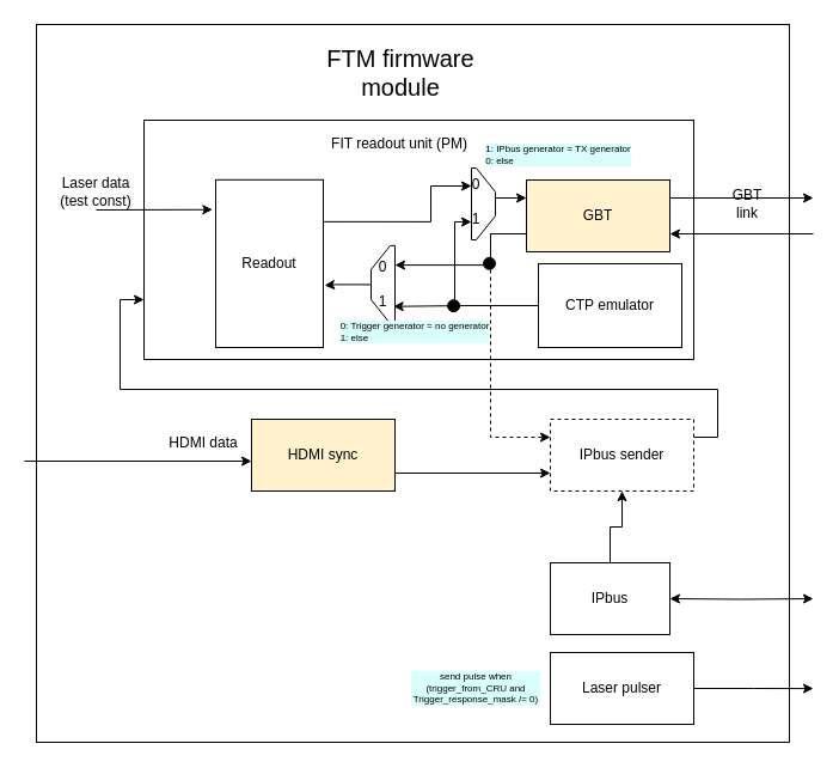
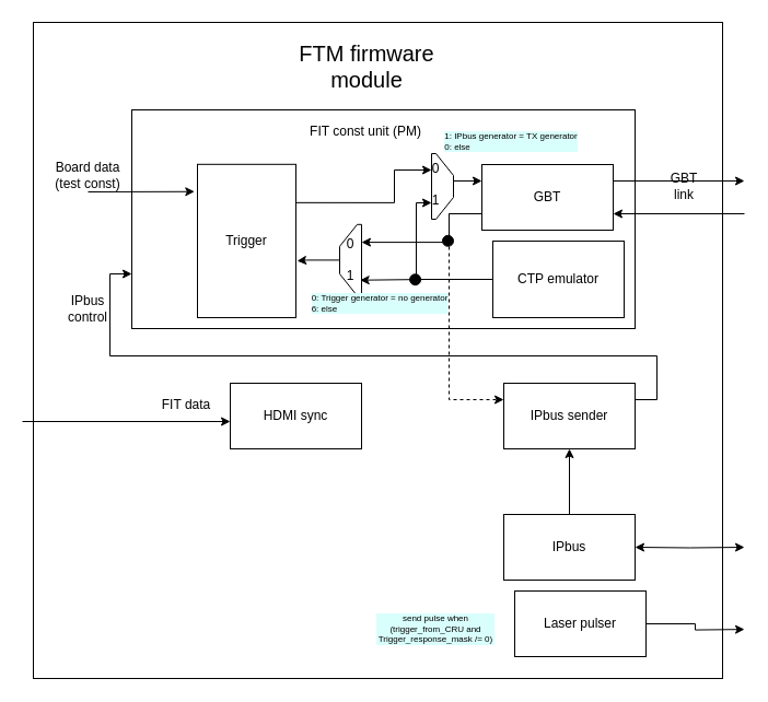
  <mxCell id="0" />
  <mxCell id="1" parent="0" />
  <mxCell id="2" value="" style="rounded=0;whiteSpace=wrap;html=1;labelBackgroundColor=#FFFFFF;strokeColor=#000000;fillColor=#FFFFFF;fontSize=12;fontColor=#000000;" vertex="1" parent="1"><mxGeometry x="30" y="20" width="630" height="600" as="geometry" /></mxCell>
  <mxCell id="3" value="" style="rounded=0;whiteSpace=wrap;html=1;" vertex="1" parent="1"><mxGeometry x="120" y="100" width="460" height="200" as="geometry" /></mxCell>
  <mxCell id="4" value="" style="endArrow=classic;html=1;entryX=-0.03;entryY=0.178;entryDx=0;entryDy=0;entryPerimeter=0;" edge="1" parent="1" target="22"><mxGeometry width="50" height="50" relative="1" as="geometry"><mxPoint x="80" y="175" as="sourcePoint" /><mxPoint x="420" y="450" as="targetPoint" /></mxGeometry></mxCell>
- <mxCell id="5" value="Laser data (test const)" style="text;html=1;strokeColor=none;fillColor=none;align=center;verticalAlign=middle;whiteSpace=wrap;rounded=0;" vertex="1" parent="1"><mxGeometry x="40" y="149.8" width="80" height="20" as="geometry" /></mxCell>
- <mxCell id="6" style="edgeStyle=orthogonalEdgeStyle;rounded=0;orthogonalLoop=1;jettySize=auto;html=1;exitX=1;exitY=0.75;exitDx=0;exitDy=0;entryX=0;entryY=0.75;entryDx=0;entryDy=0;" edge="1" parent="1" source="7" target="11"><mxGeometry relative="1" as="geometry" /></mxCell>
- <mxCell id="7" value="HDMI sync" style="rounded=0;whiteSpace=wrap;html=1;fillColor=#fff2cc;" vertex="1" parent="1"><mxGeometry x="210" y="350" width="120" height="60" as="geometry" /></mxCell>
- <mxCell id="8" value="IPbus" style="rounded=0;whiteSpace=wrap;html=1;" vertex="1" parent="1"><mxGeometry x="460" y="470" width="100" height="60" as="geometry" /></mxCell>
+ <mxCell id="5" value="Board data (test const)" style="text;html=1;strokeColor=none;fillColor=none;align=center;verticalAlign=middle;whiteSpace=wrap;rounded=0;" vertex="1" parent="1"><mxGeometry x="40" y="149.8" width="80" height="20" as="geometry" /></mxCell>
+ <mxCell id="7" value="HDMI sync" style="rounded=0;whiteSpace=wrap;html=1;" vertex="1" parent="1"><mxGeometry x="210" y="350" width="120" height="60" as="geometry" /></mxCell>
+ <mxCell id="8" value="IPbus" style="rounded=0;whiteSpace=wrap;html=1;" vertex="1" parent="1"><mxGeometry x="460" y="470" width="120" height="60" as="geometry" /></mxCell>
  <mxCell id="9" style="edgeStyle=orthogonalEdgeStyle;rounded=0;orthogonalLoop=1;jettySize=auto;html=1;exitX=1;exitY=0.25;exitDx=0;exitDy=0;entryX=0;entryY=0.75;entryDx=0;entryDy=0;" edge="1" parent="1" source="11" target="3"><mxGeometry relative="1" as="geometry" /></mxCell>
  <mxCell id="10" style="edgeStyle=orthogonalEdgeStyle;rounded=0;orthogonalLoop=1;jettySize=auto;html=1;exitX=0.5;exitY=1;exitDx=0;exitDy=0;entryX=0.5;entryY=0;entryDx=0;entryDy=0;startArrow=classic;startFill=1;endArrow=none;" edge="1" parent="1" source="11" target="8"><mxGeometry relative="1" as="geometry" /></mxCell>
- <mxCell id="11" value="IPbus sender" style="rounded=0;whiteSpace=wrap;html=1;dashed=1;" vertex="1" parent="1"><mxGeometry x="460" y="350" width="120" height="60" as="geometry" /></mxCell>
- <mxCell id="12" value="HDMI data" style="text;html=1;strokeColor=none;fillColor=none;align=center;verticalAlign=middle;whiteSpace=wrap;rounded=0;" vertex="1" parent="1"><mxGeometry x="130" y="360" width="80" height="20" as="geometry" /></mxCell>
+ <mxCell id="11" value="IPbus sender" style="rounded=0;whiteSpace=wrap;html=1;" vertex="1" parent="1"><mxGeometry x="460" y="350" width="120" height="60" as="geometry" /></mxCell>
+ <mxCell id="12" value="FIT data" style="text;html=1;strokeColor=none;fillColor=none;align=center;verticalAlign=middle;whiteSpace=wrap;rounded=0;" vertex="1" parent="1"><mxGeometry x="130" y="360" width="80" height="20" as="geometry" /></mxCell>
  <mxCell id="13" value="" style="endArrow=classic;html=1;entryX=0;entryY=0.5;entryDx=0;entryDy=0;" edge="1" parent="1"><mxGeometry width="50" height="50" relative="1" as="geometry"><mxPoint x="20" y="385" as="sourcePoint" /><mxPoint x="210" y="385" as="targetPoint" /></mxGeometry></mxCell>
  <mxCell id="14" value="GBT link" style="text;html=1;strokeColor=none;fillColor=none;align=center;verticalAlign=middle;whiteSpace=wrap;rounded=0;" vertex="1" parent="1"><mxGeometry x="605" y="160" width="40" height="20" as="geometry" /></mxCell>
  <mxCell id="15" style="edgeStyle=orthogonalEdgeStyle;rounded=0;orthogonalLoop=1;jettySize=auto;html=1;exitX=1;exitY=0.25;exitDx=0;exitDy=0;" edge="1" parent="1" source="18"><mxGeometry relative="1" as="geometry"><mxPoint x="680" y="165" as="targetPoint" /></mxGeometry></mxCell>
  <mxCell id="16" style="edgeStyle=orthogonalEdgeStyle;rounded=0;orthogonalLoop=1;jettySize=auto;html=1;exitX=0;exitY=0.75;exitDx=0;exitDy=0;entryX=0.75;entryY=1;entryDx=0;entryDy=0;" edge="1" parent="1" source="18" target="33"><mxGeometry relative="1" as="geometry"><Array as="points"><mxPoint x="410" y="195" /><mxPoint x="410" y="221" /></Array></mxGeometry></mxCell>
  <mxCell id="17" style="edgeStyle=orthogonalEdgeStyle;rounded=0;orthogonalLoop=1;jettySize=auto;html=1;exitX=0;exitY=0.75;exitDx=0;exitDy=0;entryX=0;entryY=0.25;entryDx=0;entryDy=0;dashed=1;" edge="1" parent="1" source="18" target="11"><mxGeometry relative="1" as="geometry"><mxPoint x="410" y="470" as="targetPoint" /><Array as="points"><mxPoint x="410" y="195" /><mxPoint x="410" y="365" /></Array></mxGeometry></mxCell>
- <mxCell id="18" value="GBT" style="rounded=0;whiteSpace=wrap;html=1;fillColor=#fff2cc;" vertex="1" parent="1"><mxGeometry x="440" y="150" width="120" height="60" as="geometry" /></mxCell>
+ <mxCell id="18" value="GBT" style="rounded=0;whiteSpace=wrap;html=1;" vertex="1" parent="1"><mxGeometry x="440" y="150" width="120" height="60" as="geometry" /></mxCell>
  <mxCell id="19" style="edgeStyle=orthogonalEdgeStyle;rounded=0;orthogonalLoop=1;jettySize=auto;html=1;exitX=0;exitY=0.5;exitDx=0;exitDy=0;entryX=0.219;entryY=0.934;entryDx=0;entryDy=0;entryPerimeter=0;" edge="1" parent="1" source="20" target="33"><mxGeometry relative="1" as="geometry" /></mxCell>
  <mxCell id="20" value="CTP emulator" style="rounded=0;whiteSpace=wrap;html=1;" vertex="1" parent="1"><mxGeometry x="450" y="220" width="120" height="70" as="geometry" /></mxCell>
  <mxCell id="21" style="edgeStyle=orthogonalEdgeStyle;rounded=0;orthogonalLoop=1;jettySize=auto;html=1;exitX=1;exitY=0.25;exitDx=0;exitDy=0;entryX=0.25;entryY=1;entryDx=0;entryDy=0;" edge="1" parent="1" source="22" target="25"><mxGeometry relative="1" as="geometry"><Array as="points"><mxPoint x="360" y="155" /></Array></mxGeometry></mxCell>
- <mxCell id="22" value="Readout" style="rounded=0;whiteSpace=wrap;html=1;" vertex="1" parent="1"><mxGeometry x="180" y="149.8" width="90" height="140.2" as="geometry" /></mxCell>
- <mxCell id="23" value="FIT readout unit (PM)" style="text;html=1;strokeColor=none;fillColor=none;align=center;verticalAlign=middle;whiteSpace=wrap;rounded=0;" vertex="1" parent="1"><mxGeometry x="264.01" y="110" width="140" height="20" as="geometry" /></mxCell>
+ <mxCell id="22" value="Trigger" style="rounded=0;whiteSpace=wrap;html=1;" vertex="1" parent="1"><mxGeometry x="180" y="149.8" width="90" height="140.2" as="geometry" /></mxCell>
+ <mxCell id="23" value="FIT const unit (PM)" style="text;html=1;strokeColor=none;fillColor=none;align=center;verticalAlign=middle;whiteSpace=wrap;rounded=0;" vertex="1" parent="1"><mxGeometry x="264.01" y="110" width="140" height="20" as="geometry" /></mxCell>
  <mxCell id="24" style="edgeStyle=orthogonalEdgeStyle;rounded=0;orthogonalLoop=1;jettySize=auto;html=1;exitX=0.5;exitY=0;exitDx=0;exitDy=0;entryX=0;entryY=0.25;entryDx=0;entryDy=0;" edge="1" parent="1" source="25" target="18"><mxGeometry relative="1" as="geometry"><Array as="points"><mxPoint x="414" y="165" /></Array></mxGeometry></mxCell>
  <mxCell id="25" value="" style="shape=loopLimit;whiteSpace=wrap;html=1;direction=south;" vertex="1" parent="1"><mxGeometry x="394" y="140" width="20" height="60" as="geometry" /></mxCell>
  <mxCell id="26" style="edgeStyle=orthogonalEdgeStyle;rounded=0;orthogonalLoop=1;jettySize=auto;html=1;exitX=0;exitY=0.5;exitDx=0;exitDy=0;entryX=0.75;entryY=1;entryDx=0;entryDy=0;" edge="1" parent="1" source="20" target="25"><mxGeometry relative="1" as="geometry"><mxPoint x="440" y="255" as="sourcePoint" /><mxPoint x="440" y="180" as="targetPoint" /><Array as="points"><mxPoint x="380" y="255" /><mxPoint x="380" y="185" /></Array></mxGeometry></mxCell>
  <mxCell id="27" value="" style="endArrow=classic;html=1;entryX=1;entryY=0.75;entryDx=0;entryDy=0;" edge="1" parent="1" target="18"><mxGeometry width="50" height="50" relative="1" as="geometry"><mxPoint x="680" y="195" as="sourcePoint" /><mxPoint x="430" y="110" as="targetPoint" /></mxGeometry></mxCell>
  <mxCell id="28" value="" style="ellipse;whiteSpace=wrap;html=1;fillColor=#000000;" vertex="1" parent="1"><mxGeometry x="374.094" y="250.236" width="10" height="10" as="geometry" /></mxCell>
  <mxCell id="29" value="" style="ellipse;whiteSpace=wrap;html=1;fillColor=#000000;" vertex="1" parent="1"><mxGeometry x="404.015" y="214.803" width="10" height="10" as="geometry" /></mxCell>
+ <mxCell id="30" value="IPbus control" style="text;html=1;strokeColor=none;fillColor=none;align=center;verticalAlign=middle;whiteSpace=wrap;rounded=0;" vertex="1" parent="1"><mxGeometry x="60" y="264.8" width="40" height="35.2" as="geometry" /></mxCell>
  <mxCell id="31" style="edgeStyle=orthogonalEdgeStyle;rounded=0;orthogonalLoop=1;jettySize=auto;html=1;entryX=1;entryY=0.5;entryDx=0;entryDy=0;startArrow=classic;startFill=1;" edge="1" parent="1" target="8"><mxGeometry relative="1" as="geometry"><mxPoint x="680" y="500" as="sourcePoint" /><mxPoint x="530" y="480" as="targetPoint" /></mxGeometry></mxCell>
  <mxCell id="32" style="edgeStyle=orthogonalEdgeStyle;rounded=0;orthogonalLoop=1;jettySize=auto;html=1;exitX=0.5;exitY=0;exitDx=0;exitDy=0;entryX=1.012;entryY=0.63;entryDx=0;entryDy=0;entryPerimeter=0;startArrow=none;startFill=0;" edge="1" parent="1" source="33" target="22"><mxGeometry relative="1" as="geometry"><Array as="points"><mxPoint x="280" y="237" /></Array></mxGeometry></mxCell>
  <mxCell id="33" value="" style="shape=loopLimit;whiteSpace=wrap;html=1;direction=north;" vertex="1" parent="1"><mxGeometry x="310" y="204.8" width="20" height="65.2" as="geometry" /></mxCell>
  <mxCell id="34" value="1" style="text;html=1;strokeColor=none;fillColor=none;align=center;verticalAlign=middle;whiteSpace=wrap;rounded=0;" vertex="1" parent="1"><mxGeometry x="378.031" y="173.464" width="40" height="20" as="geometry" /></mxCell>
  <mxCell id="35" value="0" style="text;html=1;strokeColor=none;fillColor=none;align=center;verticalAlign=middle;whiteSpace=wrap;rounded=0;" vertex="1" parent="1"><mxGeometry x="378.031" y="143.937" width="40" height="20" as="geometry" /></mxCell>
  <mxCell id="36" value="&lt;span style=&quot;font-size: 8px;&quot;&gt;1: IPbus generator = TX generator&lt;br style=&quot;font-size: 8px;&quot;&gt;&lt;div style=&quot;text-align: left; font-size: 8px;&quot;&gt;0: else&lt;/div&gt;&lt;/span&gt;" style="text;html=1;strokeColor=none;fillColor=none;align=center;verticalAlign=middle;whiteSpace=wrap;rounded=0;fontSize=8;labelBackgroundColor=#D9FFFC;labelBorderColor=none;" vertex="1" parent="1"><mxGeometry x="384.09" y="113.94" width="165.99" height="30" as="geometry" /></mxCell>
  <mxCell id="37" value="0" style="text;html=1;strokeColor=none;fillColor=none;align=center;verticalAlign=middle;whiteSpace=wrap;rounded=0;" vertex="1" parent="1"><mxGeometry x="300.001" y="212.637" width="40" height="20" as="geometry" /></mxCell>
  <mxCell id="38" value="1" style="text;html=1;strokeColor=none;fillColor=none;align=center;verticalAlign=middle;whiteSpace=wrap;rounded=0;" vertex="1" parent="1"><mxGeometry x="300.001" y="242.164" width="40" height="20" as="geometry" /></mxCell>
- <mxCell id="39" value="&lt;span style=&quot;font-size: 8px&quot;&gt;0: Trigger generator = no generator&lt;br style=&quot;font-size: 8px&quot;&gt;&lt;div style=&quot;text-align: left ; font-size: 8px&quot;&gt;1: else&lt;/div&gt;&lt;/span&gt;" style="text;html=1;strokeColor=none;fillColor=none;align=center;verticalAlign=middle;whiteSpace=wrap;rounded=0;fontSize=8;labelBackgroundColor=#D9FFFC;labelBorderColor=none;" vertex="1" parent="1"><mxGeometry x="264.01" y="262.16" width="165.99" height="30" as="geometry" /></mxCell>
+ <mxCell id="39" value="&lt;span style=&quot;font-size: 8px&quot;&gt;0: Trigger generator = no generator&lt;br style=&quot;font-size: 8px&quot;&gt;&lt;div style=&quot;text-align: left ; font-size: 8px&quot;&gt;6: else&lt;/div&gt;&lt;/span&gt;" style="text;html=1;strokeColor=none;fillColor=none;align=center;verticalAlign=middle;whiteSpace=wrap;rounded=0;fontSize=8;labelBackgroundColor=#D9FFFC;labelBorderColor=none;" vertex="1" parent="1"><mxGeometry x="264.01" y="262.16" width="165.99" height="30" as="geometry" /></mxCell>
  <mxCell id="40" style="edgeStyle=orthogonalEdgeStyle;rounded=0;orthogonalLoop=1;jettySize=auto;html=1;exitX=1;exitY=0.5;exitDx=0;exitDy=0;startArrow=none;startFill=0;fontSize=8;fontColor=#000000;" edge="1" parent="1" source="41"><mxGeometry relative="1" as="geometry"><mxPoint x="680" y="575.095" as="targetPoint" /></mxGeometry></mxCell>
- <mxCell id="41" value="Laser pulser" style="rounded=0;whiteSpace=wrap;html=1;labelBackgroundColor=#FFFFFF;strokeColor=#000000;fontSize=12;fillColor=#FFFFFF;" vertex="1" parent="1"><mxGeometry x="460" y="545" width="120" height="60" as="geometry" /></mxCell>
+ <mxCell id="41" value="Laser pulser" style="rounded=0;whiteSpace=wrap;html=1;labelBackgroundColor=#FFFFFF;strokeColor=#000000;fontSize=12;fillColor=#FFFFFF;" vertex="1" parent="1"><mxGeometry x="470" y="540" width="120" height="60" as="geometry" /></mxCell>
  <mxCell id="42" value="send pulse when (trigger_from_CRU and Trigger_response_mask /= 0)" style="text;html=1;strokeColor=none;fillColor=none;align=center;verticalAlign=middle;whiteSpace=wrap;rounded=0;fontSize=8;labelBackgroundColor=#D9FFFC;labelBorderColor=none;" vertex="1" parent="1"><mxGeometry x="343.03" y="560" width="110" height="30" as="geometry" /></mxCell>
  <mxCell id="43" value="FTM firmware module" style="text;html=1;strokeColor=none;fillColor=none;align=center;verticalAlign=middle;whiteSpace=wrap;rounded=0;labelBackgroundColor=#FFFFFF;fontSize=20;fontColor=#000000;" vertex="1" parent="1"><mxGeometry x="255" y="50" width="160" height="20" as="geometry" /></mxCell>
